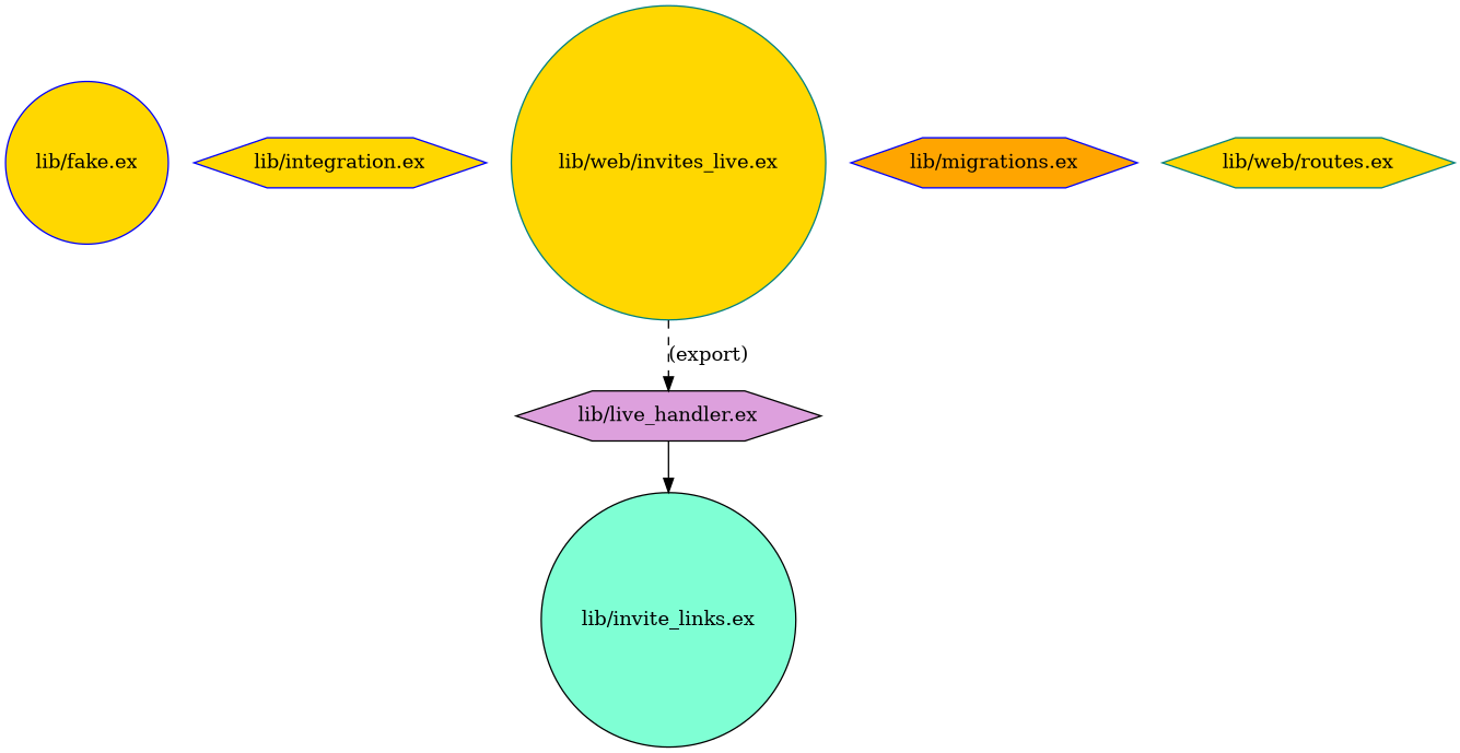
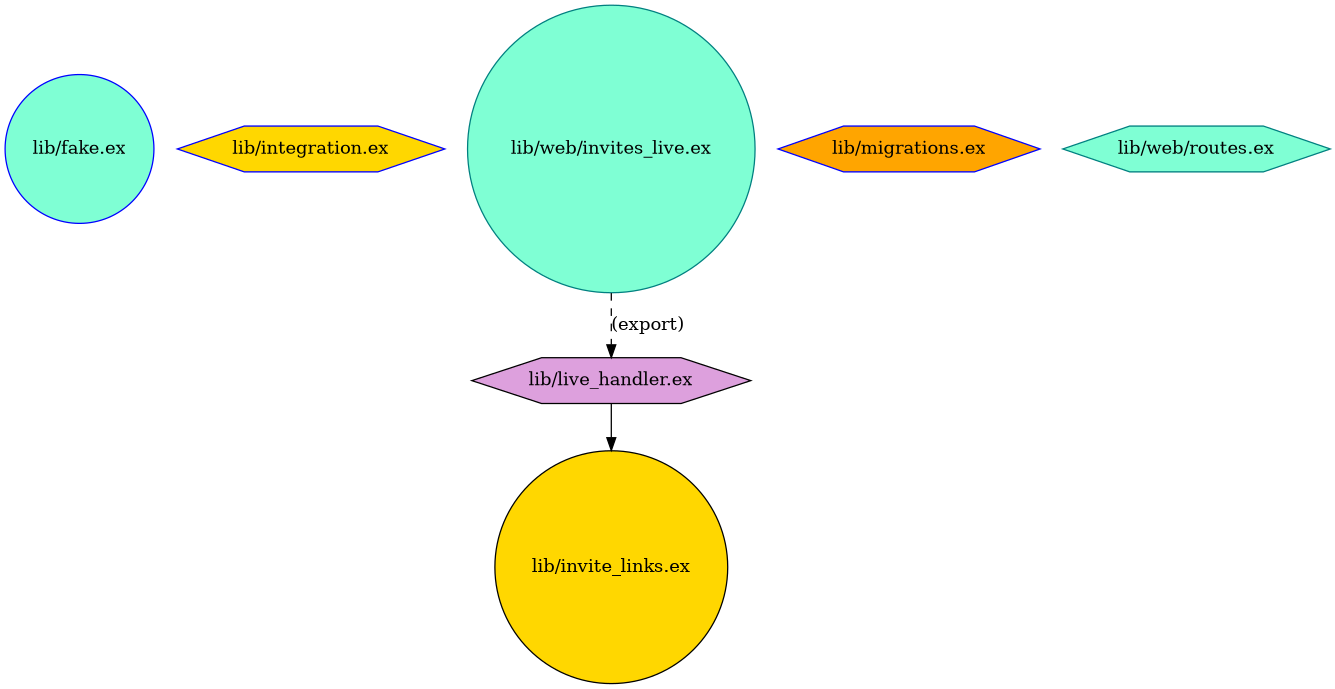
  digraph {
    node [color=blue fillcolor=gold shape=hexagon style=filled]
-   "lib/fake.ex" [shape=circle]
+   "lib/fake.ex" [fillcolor=aquamarine shape=circle]
    "lib/integration.ex"
-   "lib/invite_links.ex" [color=black fillcolor=aquamarine shape=circle]
+   "lib/invite_links.ex" [color=black shape=circle]
    "lib/live_handler.ex" [color=black fillcolor=plum]
    "lib/migrations.ex" [fillcolor=orange]
-   "lib/web/invites_live.ex" [color=teal shape=circle]
-   "lib/web/routes.ex" [color=teal]
+   "lib/web/invites_live.ex" [color=teal fillcolor=aquamarine shape=circle]
+   "lib/web/routes.ex" [color=teal fillcolor=aquamarine]
    "lib/live_handler.ex" -> "lib/invite_links.ex" [style=solid]
    "lib/web/invites_live.ex" -> "lib/live_handler.ex" [label="(export)" style=dashed]
  }
